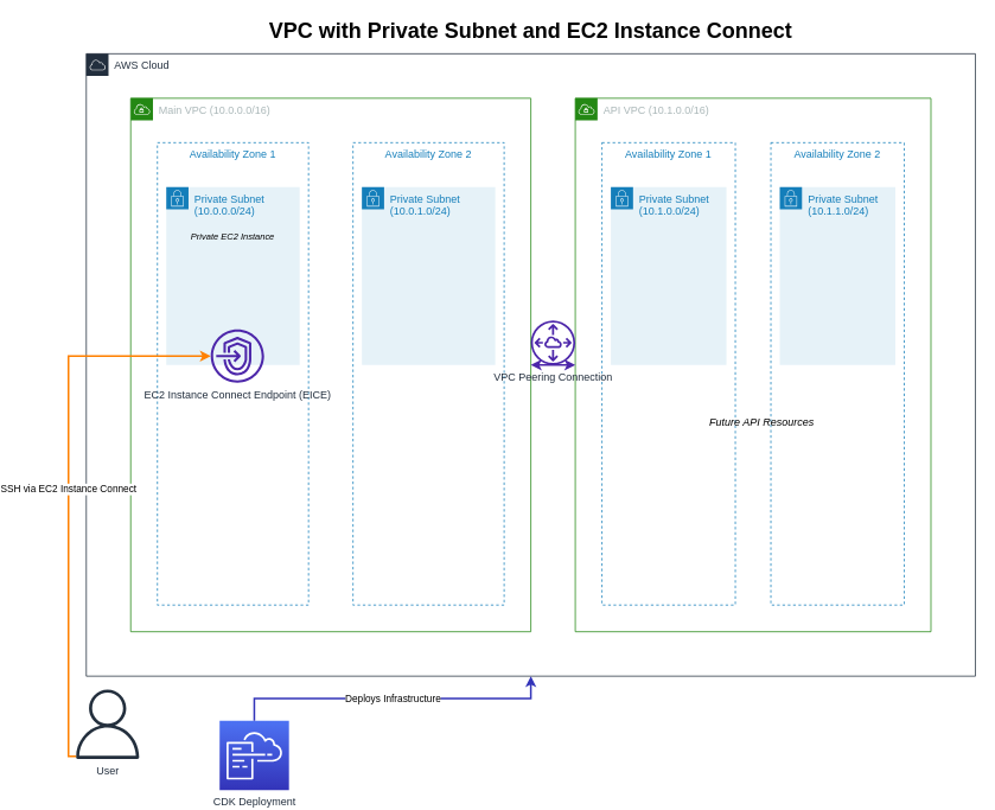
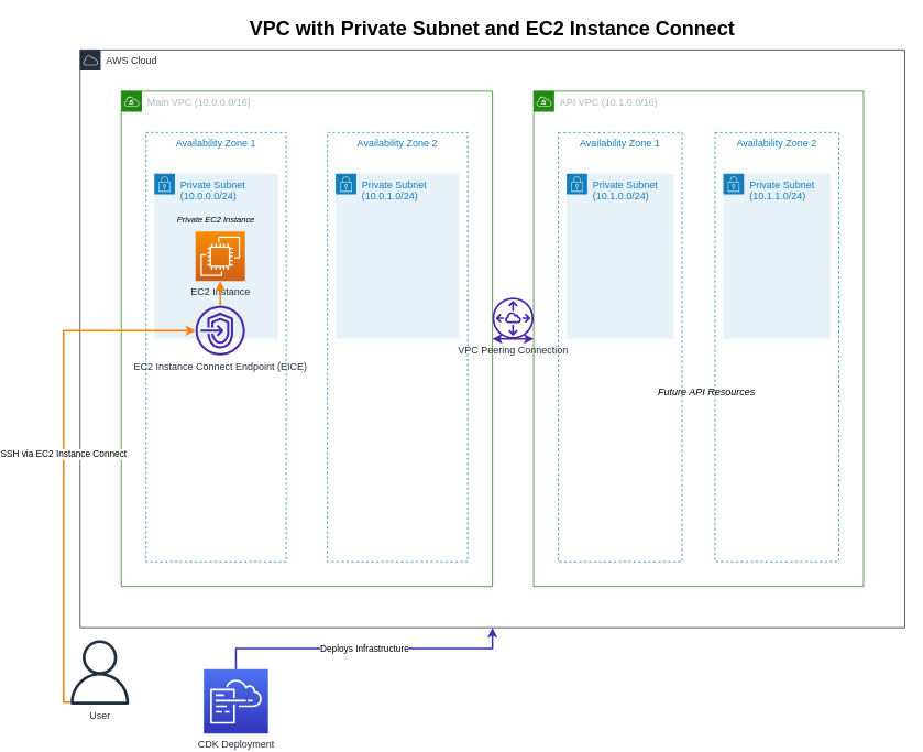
  <mxCell id="0" />
  <mxCell id="1" parent="0" />
  <mxCell id="2" value="AWS Cloud" style="points=[[0,0],[0.25,0],[0.5,0],[0.75,0],[1,0],[1,0.25],[1,0.5],[1,0.75],[1,1],[0.75,1],[0.5,1],[0.25,1],[0,1],[0,0.75],[0,0.5],[0,0.25]];outlineConnect=0;gradientColor=none;html=1;whiteSpace=wrap;fontSize=12;fontStyle=0;container=1;pointerEvents=0;collapsible=0;recursiveResize=0;shape=mxgraph.aws4.group;grIcon=mxgraph.aws4.group_aws_cloud;strokeColor=#232F3E;fillColor=none;verticalAlign=top;align=left;spacingLeft=30;fontColor=#232F3E;dashed=0;" parent="1" vertex="1"><mxGeometry x="40" y="60" width="1000" height="700" as="geometry" /></mxCell>
  <mxCell id="3" value="Main VPC (10.0.0.0/16)" style="points=[[0,0],[0.25,0],[0.5,0],[0.75,0],[1,0],[1,0.25],[1,0.5],[1,0.75],[1,1],[0.75,1],[0.5,1],[0.25,1],[0,1],[0,0.75],[0,0.5],[0,0.25]];outlineConnect=0;gradientColor=none;html=1;whiteSpace=wrap;fontSize=12;fontStyle=0;container=1;pointerEvents=0;collapsible=0;recursiveResize=0;shape=mxgraph.aws4.group;grIcon=mxgraph.aws4.group_vpc;strokeColor=#248814;fillColor=none;verticalAlign=top;align=left;spacingLeft=30;fontColor=#AAB7B8;dashed=0;" parent="2" vertex="1"><mxGeometry x="50" y="50" width="450" height="600" as="geometry" /></mxCell>
  <mxCell id="4" value="Availability Zone 1" style="fillColor=none;strokeColor=#147EBA;dashed=1;verticalAlign=top;fontStyle=0;fontColor=#147EBA;whiteSpace=wrap;html=1;" parent="3" vertex="1"><mxGeometry x="30" y="50" width="170" height="520" as="geometry" /></mxCell>
  <mxCell id="5" value="Availability Zone 2" style="fillColor=none;strokeColor=#147EBA;dashed=1;verticalAlign=top;fontStyle=0;fontColor=#147EBA;whiteSpace=wrap;html=1;" parent="3" vertex="1"><mxGeometry x="250" y="50" width="170" height="520" as="geometry" /></mxCell>
  <mxCell id="6" value="Private Subnet (10.0.0.0/24)" style="points=[[0,0],[0.25,0],[0.5,0],[0.75,0],[1,0],[1,0.25],[1,0.5],[1,0.75],[1,1],[0.75,1],[0.5,1],[0.25,1],[0,1],[0,0.75],[0,0.5],[0,0.25]];outlineConnect=0;gradientColor=none;html=1;whiteSpace=wrap;fontSize=12;fontStyle=0;container=1;pointerEvents=0;collapsible=0;recursiveResize=0;shape=mxgraph.aws4.group;grIcon=mxgraph.aws4.group_security_group;grStroke=0;strokeColor=#147EBA;fillColor=#E6F2F8;verticalAlign=top;align=left;spacingLeft=30;fontColor=#147EBA;dashed=0;" parent="3" vertex="1"><mxGeometry x="40" y="100" width="150" height="200" as="geometry" /></mxCell>
+ <mxCell id="7" value="EC2 Instance" style="sketch=0;points=[[0,0,0],[0.25,0,0],[0.5,0,0],[0.75,0,0],[1,0,0],[0,1,0],[0.25,1,0],[0.5,1,0],[0.75,1,0],[1,1,0],[0,0.25,0],[0,0.5,0],[0,0.75,0],[1,0.25,0],[1,0.5,0],[1,0.75,0]];outlineConnect=0;fontColor=#232F3E;gradientColor=#F78E04;gradientDirection=north;fillColor=#D05C17;strokeColor=#ffffff;dashed=0;verticalLabelPosition=bottom;verticalAlign=top;align=center;html=1;fontSize=12;fontStyle=0;aspect=fixed;shape=mxgraph.aws4.resourceIcon;resIcon=mxgraph.aws4.ec2;" parent="6" vertex="1"><mxGeometry x="50" y="70" width="60" height="60" as="geometry" /></mxCell>
  <mxCell id="8" value="Private EC2 Instance" style="text;html=1;strokeColor=none;fillColor=none;align=center;verticalAlign=middle;whiteSpace=wrap;rounded=0;fontSize=10;fontStyle=2" parent="6" vertex="1"><mxGeometry x="5" y="40" width="140" height="30" as="geometry" /></mxCell>
  <mxCell id="9" value="EC2 Instance Connect Endpoint (EICE)" style="sketch=0;outlineConnect=0;fontColor=#232F3E;gradientColor=none;fillColor=#4D27AA;strokeColor=none;dashed=0;verticalLabelPosition=bottom;verticalAlign=top;align=center;html=1;fontSize=12;fontStyle=0;aspect=fixed;pointerEvents=1;shape=mxgraph.aws4.endpoints;" parent="6" vertex="1"><mxGeometry x="50" y="160" width="60" height="60" as="geometry" /></mxCell>
  <mxCell id="10" value="Private Subnet (10.0.1.0/24)" style="points=[[0,0],[0.25,0],[0.5,0],[0.75,0],[1,0],[1,0.25],[1,0.5],[1,0.75],[1,1],[0.75,1],[0.5,1],[0.25,1],[0,1],[0,0.75],[0,0.5],[0,0.25]];outlineConnect=0;gradientColor=none;html=1;whiteSpace=wrap;fontSize=12;fontStyle=0;container=1;pointerEvents=0;collapsible=0;recursiveResize=0;shape=mxgraph.aws4.group;grIcon=mxgraph.aws4.group_security_group;grStroke=0;strokeColor=#147EBA;fillColor=#E6F2F8;verticalAlign=top;align=left;spacingLeft=30;fontColor=#147EBA;dashed=0;" parent="3" vertex="1"><mxGeometry x="260" y="100" width="150" height="200" as="geometry" /></mxCell>
  <mxCell id="11" value="API VPC (10.1.0.0/16)" style="points=[[0,0],[0.25,0],[0.5,0],[0.75,0],[1,0],[1,0.25],[1,0.5],[1,0.75],[1,1],[0.75,1],[0.5,1],[0.25,1],[0,1],[0,0.75],[0,0.5],[0,0.25]];outlineConnect=0;gradientColor=none;html=1;whiteSpace=wrap;fontSize=12;fontStyle=0;container=1;pointerEvents=0;collapsible=0;recursiveResize=0;shape=mxgraph.aws4.group;grIcon=mxgraph.aws4.group_vpc;strokeColor=#248814;fillColor=none;verticalAlign=top;align=left;spacingLeft=30;fontColor=#AAB7B8;dashed=0;" parent="2" vertex="1"><mxGeometry x="550" y="50" width="400" height="600" as="geometry" /></mxCell>
  <mxCell id="12" value="Availability Zone 1" style="fillColor=none;strokeColor=#147EBA;dashed=1;verticalAlign=top;fontStyle=0;fontColor=#147EBA;whiteSpace=wrap;html=1;" parent="11" vertex="1"><mxGeometry x="30" y="50" width="150" height="520" as="geometry" /></mxCell>
  <mxCell id="13" value="Availability Zone 2" style="fillColor=none;strokeColor=#147EBA;dashed=1;verticalAlign=top;fontStyle=0;fontColor=#147EBA;whiteSpace=wrap;html=1;" parent="11" vertex="1"><mxGeometry x="220" y="50" width="150" height="520" as="geometry" /></mxCell>
  <mxCell id="14" value="Private Subnet (10.1.0.0/24)" style="points=[[0,0],[0.25,0],[0.5,0],[0.75,0],[1,0],[1,0.25],[1,0.5],[1,0.75],[1,1],[0.75,1],[0.5,1],[0.25,1],[0,1],[0,0.75],[0,0.5],[0,0.25]];outlineConnect=0;gradientColor=none;html=1;whiteSpace=wrap;fontSize=12;fontStyle=0;container=1;pointerEvents=0;collapsible=0;recursiveResize=0;shape=mxgraph.aws4.group;grIcon=mxgraph.aws4.group_security_group;grStroke=0;strokeColor=#147EBA;fillColor=#E6F2F8;verticalAlign=top;align=left;spacingLeft=30;fontColor=#147EBA;dashed=0;" parent="11" vertex="1"><mxGeometry x="40" y="100" width="130" height="200" as="geometry" /></mxCell>
  <mxCell id="15" value="Private Subnet (10.1.1.0/24)" style="points=[[0,0],[0.25,0],[0.5,0],[0.75,0],[1,0],[1,0.25],[1,0.5],[1,0.75],[1,1],[0.75,1],[0.5,1],[0.25,1],[0,1],[0,0.75],[0,0.5],[0,0.25]];outlineConnect=0;gradientColor=none;html=1;whiteSpace=wrap;fontSize=12;fontStyle=0;container=1;pointerEvents=0;collapsible=0;recursiveResize=0;shape=mxgraph.aws4.group;grIcon=mxgraph.aws4.group_security_group;grStroke=0;strokeColor=#147EBA;fillColor=#E6F2F8;verticalAlign=top;align=left;spacingLeft=30;fontColor=#147EBA;dashed=0;" parent="11" vertex="1"><mxGeometry x="230" y="100" width="130" height="200" as="geometry" /></mxCell>
  <mxCell id="16" value="Future API Resources" style="text;html=1;strokeColor=none;fillColor=none;align=center;verticalAlign=middle;whiteSpace=wrap;rounded=0;fontSize=12;fontStyle=2" parent="11" vertex="1"><mxGeometry x="150" y="350" width="120" height="30" as="geometry" /></mxCell>
  <mxCell id="17" value="VPC Peering Connection" style="sketch=0;outlineConnect=0;fontColor=#232F3E;gradientColor=none;fillColor=#4D27AA;strokeColor=none;dashed=0;verticalLabelPosition=bottom;verticalAlign=top;align=center;html=1;fontSize=12;fontStyle=0;aspect=fixed;pointerEvents=1;shape=mxgraph.aws4.peering;" parent="2" vertex="1"><mxGeometry x="500" y="300" width="50" height="50" as="geometry" /></mxCell>
  <mxCell id="18" value="" style="endArrow=classic;startArrow=classic;html=1;rounded=0;entryX=0;entryY=0.5;entryDx=0;entryDy=0;exitX=1;exitY=0.5;exitDx=0;exitDy=0;strokeWidth=2;strokeColor=#4D27AA;" parent="2" source="3" target="11" edge="1"><mxGeometry width="50" height="50" relative="1" as="geometry"><mxPoint x="500" y="350" as="sourcePoint" /><mxPoint x="550" y="300" as="targetPoint" /></mxGeometry></mxCell>
  <mxCell id="19" value="User" style="sketch=0;outlineConnect=0;fontColor=#232F3E;gradientColor=none;fillColor=#232F3D;strokeColor=none;dashed=0;verticalLabelPosition=bottom;verticalAlign=top;align=center;html=1;fontSize=12;fontStyle=0;aspect=fixed;pointerEvents=1;shape=mxgraph.aws4.user;" parent="1" vertex="1"><mxGeometry x="25" y="775" width="78" height="78" as="geometry" /></mxCell>
  <mxCell id="20" value="SSH via EC2 Instance Connect" style="edgeStyle=orthogonalEdgeStyle;rounded=0;orthogonalLoop=1;jettySize=auto;html=1;entryX=0;entryY=0.5;entryDx=0;entryDy=0;entryPerimeter=0;startArrow=none;startFill=0;endArrow=classic;endFill=1;strokeWidth=2;strokeColor=#FF8000;" parent="1" source="19" target="9" edge="1"><mxGeometry relative="1" as="geometry"><Array as="points"><mxPoint x="79" y="850" /><mxPoint x="20" y="850" /><mxPoint x="20" y="350" /></Array></mxGeometry></mxCell>
+ <mxCell id="21" value="" style="edgeStyle=orthogonalEdgeStyle;rounded=0;orthogonalLoop=1;jettySize=auto;html=1;startArrow=none;startFill=0;endArrow=classic;endFill=1;strokeWidth=2;strokeColor=#FF8000;" parent="1" source="9" target="7" edge="1"><mxGeometry relative="1" as="geometry" /></mxCell>
  <mxCell id="22" value="CDK Deployment" style="sketch=0;points=[[0,0,0],[0.25,0,0],[0.5,0,0],[0.75,0,0],[1,0,0],[0,1,0],[0.25,1,0],[0.5,1,0],[0.75,1,0],[1,1,0],[0,0.25,0],[0,0.5,0],[0,0.75,0],[1,0.25,0],[1,0.5,0],[1,0.75,0]];outlineConnect=0;fontColor=#232F3E;gradientColor=#4D72F3;gradientDirection=north;fillColor=#3334B9;strokeColor=#ffffff;dashed=0;verticalLabelPosition=bottom;verticalAlign=top;align=center;html=1;fontSize=12;fontStyle=0;aspect=fixed;shape=mxgraph.aws4.resourceIcon;resIcon=mxgraph.aws4.cloudformation;" parent="1" vertex="1"><mxGeometry x="190" y="810" width="78" height="78" as="geometry" /></mxCell>
  <mxCell id="23" value="Deploys Infrastructure" style="edgeStyle=orthogonalEdgeStyle;rounded=0;orthogonalLoop=1;jettySize=auto;html=1;entryX=0.5;entryY=1;entryDx=0;entryDy=0;startArrow=none;startFill=0;endArrow=classic;endFill=1;strokeWidth=2;strokeColor=#3334B9;" parent="1" source="22" target="2" edge="1"><mxGeometry relative="1" as="geometry" /></mxCell>
  <mxCell id="24" value="VPC with Private Subnet and EC2 Instance Connect" style="text;html=1;strokeColor=none;fillColor=none;align=center;verticalAlign=middle;whiteSpace=wrap;rounded=0;fontSize=24;fontStyle=1" parent="1" vertex="1"><mxGeometry x="240" y="20" width="600" height="30" as="geometry" /></mxCell>
